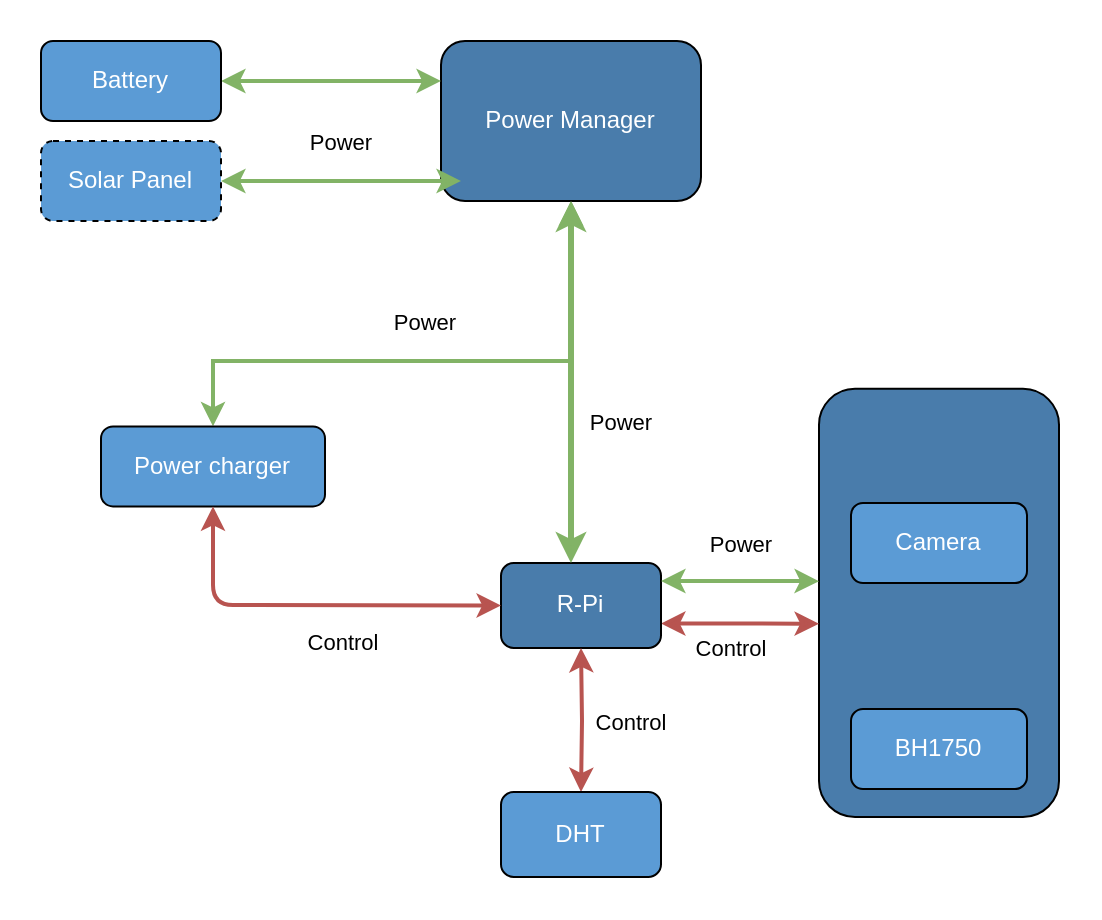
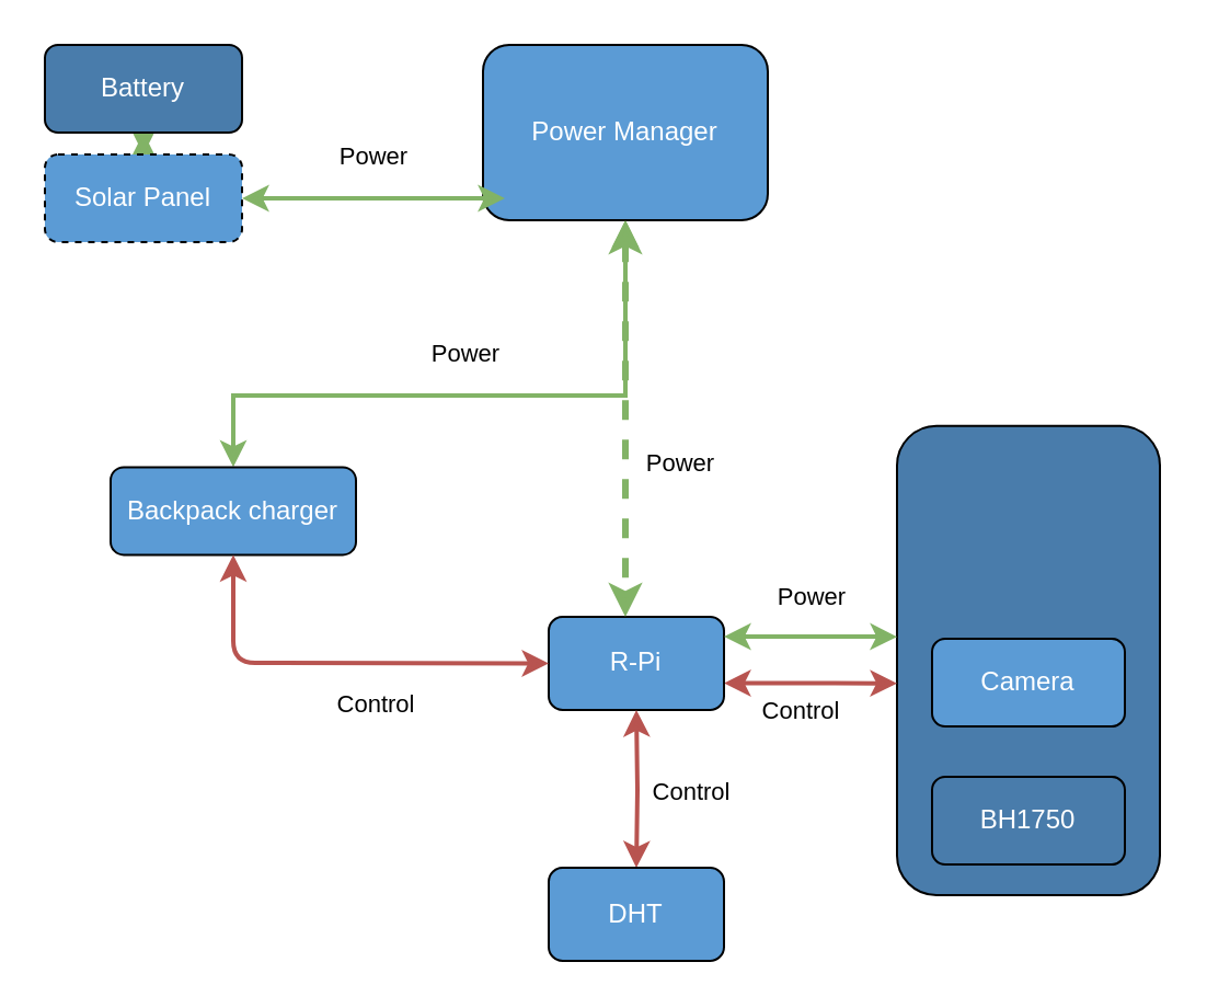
  <mxCell id="0" />
  <mxCell id="1" parent="0" />
  <mxCell id="2" value="" style="rounded=1;whiteSpace=wrap;html=1;fillColor=#497CAB;" parent="1" vertex="1"><mxGeometry x="409" y="193.896" width="120" height="214.104" as="geometry" /></mxCell>
  <mxCell id="3" style="edgeStyle=orthogonalEdgeStyle;rounded=0;orthogonalLoop=1;jettySize=auto;html=1;entryX=0;entryY=0.74;entryDx=0;entryDy=0;entryPerimeter=0;startArrow=classic;startFill=1;strokeWidth=2;fillColor=#f8cecc;strokeColor=#b85450;" parent="1" edge="1"><mxGeometry relative="1" as="geometry"><mxPoint x="330" y="311.257" as="sourcePoint" /><mxPoint x="409" y="311.333" as="targetPoint" /></mxGeometry></mxCell>
  <mxCell id="4" value="Control" style="edgeLabel;html=1;align=center;verticalAlign=middle;resizable=0;points=[];labelBackgroundColor=none;" parent="3" vertex="1" connectable="0"><mxGeometry x="0.269" y="1" relative="1" as="geometry"><mxPoint x="-16" y="13" as="offset" /></mxGeometry></mxCell>
  <mxCell id="5" value="Control" style="edgeLabel;html=1;align=center;verticalAlign=middle;resizable=0;points=[];labelBackgroundColor=none;" parent="3" vertex="1" connectable="0"><mxGeometry x="0.269" y="1" relative="1" as="geometry"><mxPoint x="-66" y="50" as="offset" /></mxGeometry></mxCell>
  <mxCell id="6" value="Control" style="edgeLabel;html=1;align=center;verticalAlign=middle;resizable=0;points=[];labelBackgroundColor=none;" parent="3" vertex="1" connectable="0"><mxGeometry x="0.269" y="1" relative="1" as="geometry"><mxPoint x="-210" y="10" as="offset" /></mxGeometry></mxCell>
- <mxCell id="7" value="&lt;font color=&quot;#FFFFFF&quot;&gt;R-Pi&lt;/font&gt;" style="rounded=1;whiteSpace=wrap;html=1;fillColor=#497cab;" parent="1" vertex="1"><mxGeometry x="250" y="281" width="80" height="42.5" as="geometry" /></mxCell>
- <mxCell id="8" value="" style="edgeStyle=orthogonalEdgeStyle;rounded=0;orthogonalLoop=1;jettySize=auto;html=1;startArrow=classic;startFill=1;strokeWidth=3;fillColor=#d5e8d4;strokeColor=#82b366;" parent="1" source="9" target="7" edge="1"><mxGeometry relative="1" as="geometry"><Array as="points"><mxPoint x="285" y="281" /><mxPoint x="285" y="281" /></Array></mxGeometry></mxCell>
- <mxCell id="9" value="&lt;font color=&quot;#ffffff&quot;&gt;Power Manager&lt;/font&gt;" style="rounded=1;whiteSpace=wrap;html=1;fillColor=#497cab;" parent="1" vertex="1"><mxGeometry x="220" y="20" width="130" height="80" as="geometry" /></mxCell>
- <mxCell id="10" value="" style="edgeStyle=orthogonalEdgeStyle;rounded=0;orthogonalLoop=1;jettySize=auto;html=1;startArrow=classic;startFill=1;strokeWidth=2;fillColor=#d5e8d4;strokeColor=#82b366;entryX=0;entryY=0.25;entryDx=0;entryDy=0;" parent="1" source="11" target="9" edge="1"><mxGeometry relative="1" as="geometry"><mxPoint x="200" y="40" as="targetPoint" /></mxGeometry></mxCell>
- <mxCell id="11" value="&lt;font color=&quot;#ffffff&quot;&gt;Battery&lt;/font&gt;" style="rounded=1;whiteSpace=wrap;html=1;fillColor=#5B9BD5;" parent="1" vertex="1"><mxGeometry x="20" y="20" width="90" height="40" as="geometry" /></mxCell>
+ <mxCell id="7" value="&lt;font color=&quot;#FFFFFF&quot;&gt;R-Pi&lt;/font&gt;" style="rounded=1;whiteSpace=wrap;html=1;fillColor=#5B9BD5;" parent="1" vertex="1"><mxGeometry x="250" y="281" width="80" height="42.5" as="geometry" /></mxCell>
+ <mxCell id="8" value="" style="edgeStyle=orthogonalEdgeStyle;rounded=0;orthogonalLoop=1;jettySize=auto;html=1;startArrow=classic;startFill=1;strokeWidth=3;fillColor=#d5e8d4;strokeColor=#82b366;dashed=1;" parent="1" source="9" target="7" edge="1"><mxGeometry relative="1" as="geometry"><Array as="points"><mxPoint x="285" y="281" /><mxPoint x="285" y="281" /></Array></mxGeometry></mxCell>
+ <mxCell id="9" value="&lt;font color=&quot;#ffffff&quot;&gt;Power Manager&lt;/font&gt;" style="rounded=1;whiteSpace=wrap;html=1;fillColor=#5B9BD5;" parent="1" vertex="1"><mxGeometry x="220" y="20" width="130" height="80" as="geometry" /></mxCell>
+ <mxCell id="10" value="" style="edgeStyle=orthogonalEdgeStyle;rounded=0;orthogonalLoop=1;jettySize=auto;html=1;startArrow=classic;startFill=1;strokeWidth=2;fillColor=#d5e8d4;strokeColor=#82b366;" parent="1" source="11" target="21" edge="1"><mxGeometry relative="1" as="geometry"><mxPoint x="200" y="40" as="targetPoint" /></mxGeometry></mxCell>
+ <mxCell id="11" value="&lt;font color=&quot;#ffffff&quot;&gt;Battery&lt;/font&gt;" style="rounded=1;whiteSpace=wrap;html=1;fillColor=#497cab;" parent="1" vertex="1"><mxGeometry x="20" y="20" width="90" height="40" as="geometry" /></mxCell>
  <mxCell id="12" value="" style="edgeStyle=orthogonalEdgeStyle;rounded=0;orthogonalLoop=1;jettySize=auto;html=1;startArrow=classic;startFill=1;strokeWidth=2;fillColor=#d5e8d4;strokeColor=#82b366;" parent="1" source="17" target="9" edge="1"><mxGeometry relative="1" as="geometry"><Array as="points"><mxPoint x="106" y="180" /><mxPoint x="285" y="180" /></Array></mxGeometry></mxCell>
  <mxCell id="13" value="Power" style="edgeLabel;html=1;align=center;verticalAlign=middle;resizable=0;points=[];labelBackgroundColor=none;" parent="12" vertex="1" connectable="0"><mxGeometry x="0.162" y="-1" relative="1" as="geometry"><mxPoint x="-31" y="-21" as="offset" /></mxGeometry></mxCell>
  <mxCell id="14" value="Power" style="edgeLabel;html=1;align=center;verticalAlign=middle;resizable=0;points=[];labelBackgroundColor=none;" parent="12" vertex="1" connectable="0"><mxGeometry x="0.162" y="-1" relative="1" as="geometry"><mxPoint x="-73" y="-111" as="offset" /></mxGeometry></mxCell>
  <mxCell id="15" value="Power" style="edgeLabel;html=1;align=center;verticalAlign=middle;resizable=0;points=[];labelBackgroundColor=none;" parent="12" vertex="1" connectable="0"><mxGeometry x="0.162" y="-1" relative="1" as="geometry"><mxPoint x="67" y="29" as="offset" /></mxGeometry></mxCell>
  <mxCell id="16" value="Power" style="edgeLabel;html=1;align=center;verticalAlign=middle;resizable=0;points=[];labelBackgroundColor=none;" parent="12" vertex="1" connectable="0"><mxGeometry x="0.162" y="-1" relative="1" as="geometry"><mxPoint x="127" y="90" as="offset" /></mxGeometry></mxCell>
- <mxCell id="17" value="&lt;font color=&quot;#ffffff&quot;&gt;Power charger&lt;/font&gt;" style="rounded=1;whiteSpace=wrap;html=1;fillColor=#5B9BD5;" parent="1" vertex="1"><mxGeometry x="50" y="212.69" width="112" height="40" as="geometry" /></mxCell>
- <mxCell id="18" value="&lt;font color=&quot;#FFFFFF&quot;&gt;Camera&lt;/font&gt;" style="rounded=1;whiteSpace=wrap;html=1;fillColor=#5B9BD5;" parent="1" vertex="1"><mxGeometry x="425" y="251" width="88" height="40" as="geometry" /></mxCell>
- <mxCell id="19" value="&lt;font color=&quot;#FFFFFF&quot;&gt;BH1750&lt;/font&gt;" style="rounded=1;whiteSpace=wrap;html=1;fillColor=#5B9BD5;" parent="1" vertex="1"><mxGeometry x="425" y="354" width="88" height="40" as="geometry" /></mxCell>
+ <mxCell id="17" value="&lt;font color=&quot;#ffffff&quot;&gt;Backpack charger&lt;/font&gt;" style="rounded=1;whiteSpace=wrap;html=1;fillColor=#5B9BD5;" parent="1" vertex="1"><mxGeometry x="50" y="212.69" width="112" height="40" as="geometry" /></mxCell>
+ <mxCell id="18" value="&lt;font color=&quot;#FFFFFF&quot;&gt;Camera&lt;/font&gt;" style="rounded=1;whiteSpace=wrap;html=1;fillColor=#5B9BD5;" parent="1" vertex="1"><mxGeometry x="425" y="291" width="88" height="40" as="geometry" /></mxCell>
+ <mxCell id="19" value="&lt;font color=&quot;#FFFFFF&quot;&gt;BH1750&lt;/font&gt;" style="rounded=1;whiteSpace=wrap;html=1;fillColor=#497cab;" parent="1" vertex="1"><mxGeometry x="425" y="354" width="88" height="40" as="geometry" /></mxCell>
  <mxCell id="20" value="" style="edgeStyle=orthogonalEdgeStyle;rounded=0;orthogonalLoop=1;jettySize=auto;html=1;startArrow=classic;startFill=1;strokeWidth=2;fillColor=#d5e8d4;strokeColor=#82b366;" parent="1" source="21" edge="1"><mxGeometry relative="1" as="geometry"><mxPoint x="230" y="90" as="targetPoint" /></mxGeometry></mxCell>
  <mxCell id="21" value="&lt;font color=&quot;#ffffff&quot;&gt;Solar Panel&lt;/font&gt;" style="rounded=1;whiteSpace=wrap;html=1;fillColor=#5B9BD5;dashed=1;" parent="1" vertex="1"><mxGeometry x="20" y="70" width="90" height="40" as="geometry" /></mxCell>
  <mxCell id="22" value="" style="endArrow=classic;startArrow=classic;html=1;entryX=0.5;entryY=1;entryDx=0;entryDy=0;exitX=0;exitY=0.5;exitDx=0;exitDy=0;rounded=1;strokeWidth=2;fillColor=#f8cecc;strokeColor=#b85450;" parent="1" source="7" target="17" edge="1"><mxGeometry width="50" height="50" relative="1" as="geometry"><mxPoint x="100" y="300" as="sourcePoint" /><mxPoint x="150" y="250" as="targetPoint" /><Array as="points"><mxPoint x="106" y="302" /></Array></mxGeometry></mxCell>
  <mxCell id="23" value="" style="edgeStyle=orthogonalEdgeStyle;rounded=0;orthogonalLoop=1;jettySize=auto;html=1;startArrow=classic;startFill=1;strokeWidth=2;fillColor=#f8cecc;strokeColor=#b85450;" parent="1" target="24" edge="1"><mxGeometry relative="1" as="geometry"><mxPoint x="290" y="323.5" as="sourcePoint" /></mxGeometry></mxCell>
  <mxCell id="24" value="&lt;font color=&quot;#FFFFFF&quot;&gt;DHT&lt;/font&gt;" style="rounded=1;whiteSpace=wrap;html=1;fillColor=#5B9BD5;" parent="1" vertex="1"><mxGeometry x="250" y="395.5" width="80" height="42.5" as="geometry" /></mxCell>
  <mxCell id="25" style="edgeStyle=orthogonalEdgeStyle;rounded=0;orthogonalLoop=1;jettySize=auto;html=1;entryX=0;entryY=0.74;entryDx=0;entryDy=0;entryPerimeter=0;startArrow=classic;startFill=1;strokeWidth=2;fillColor=#d5e8d4;strokeColor=#82b366;" parent="1" edge="1"><mxGeometry relative="1" as="geometry"><mxPoint x="330" y="289.997" as="sourcePoint" /><mxPoint x="409" y="290.073" as="targetPoint" /><Array as="points"><mxPoint x="394" y="290" /><mxPoint x="394" y="290" /></Array></mxGeometry></mxCell>
